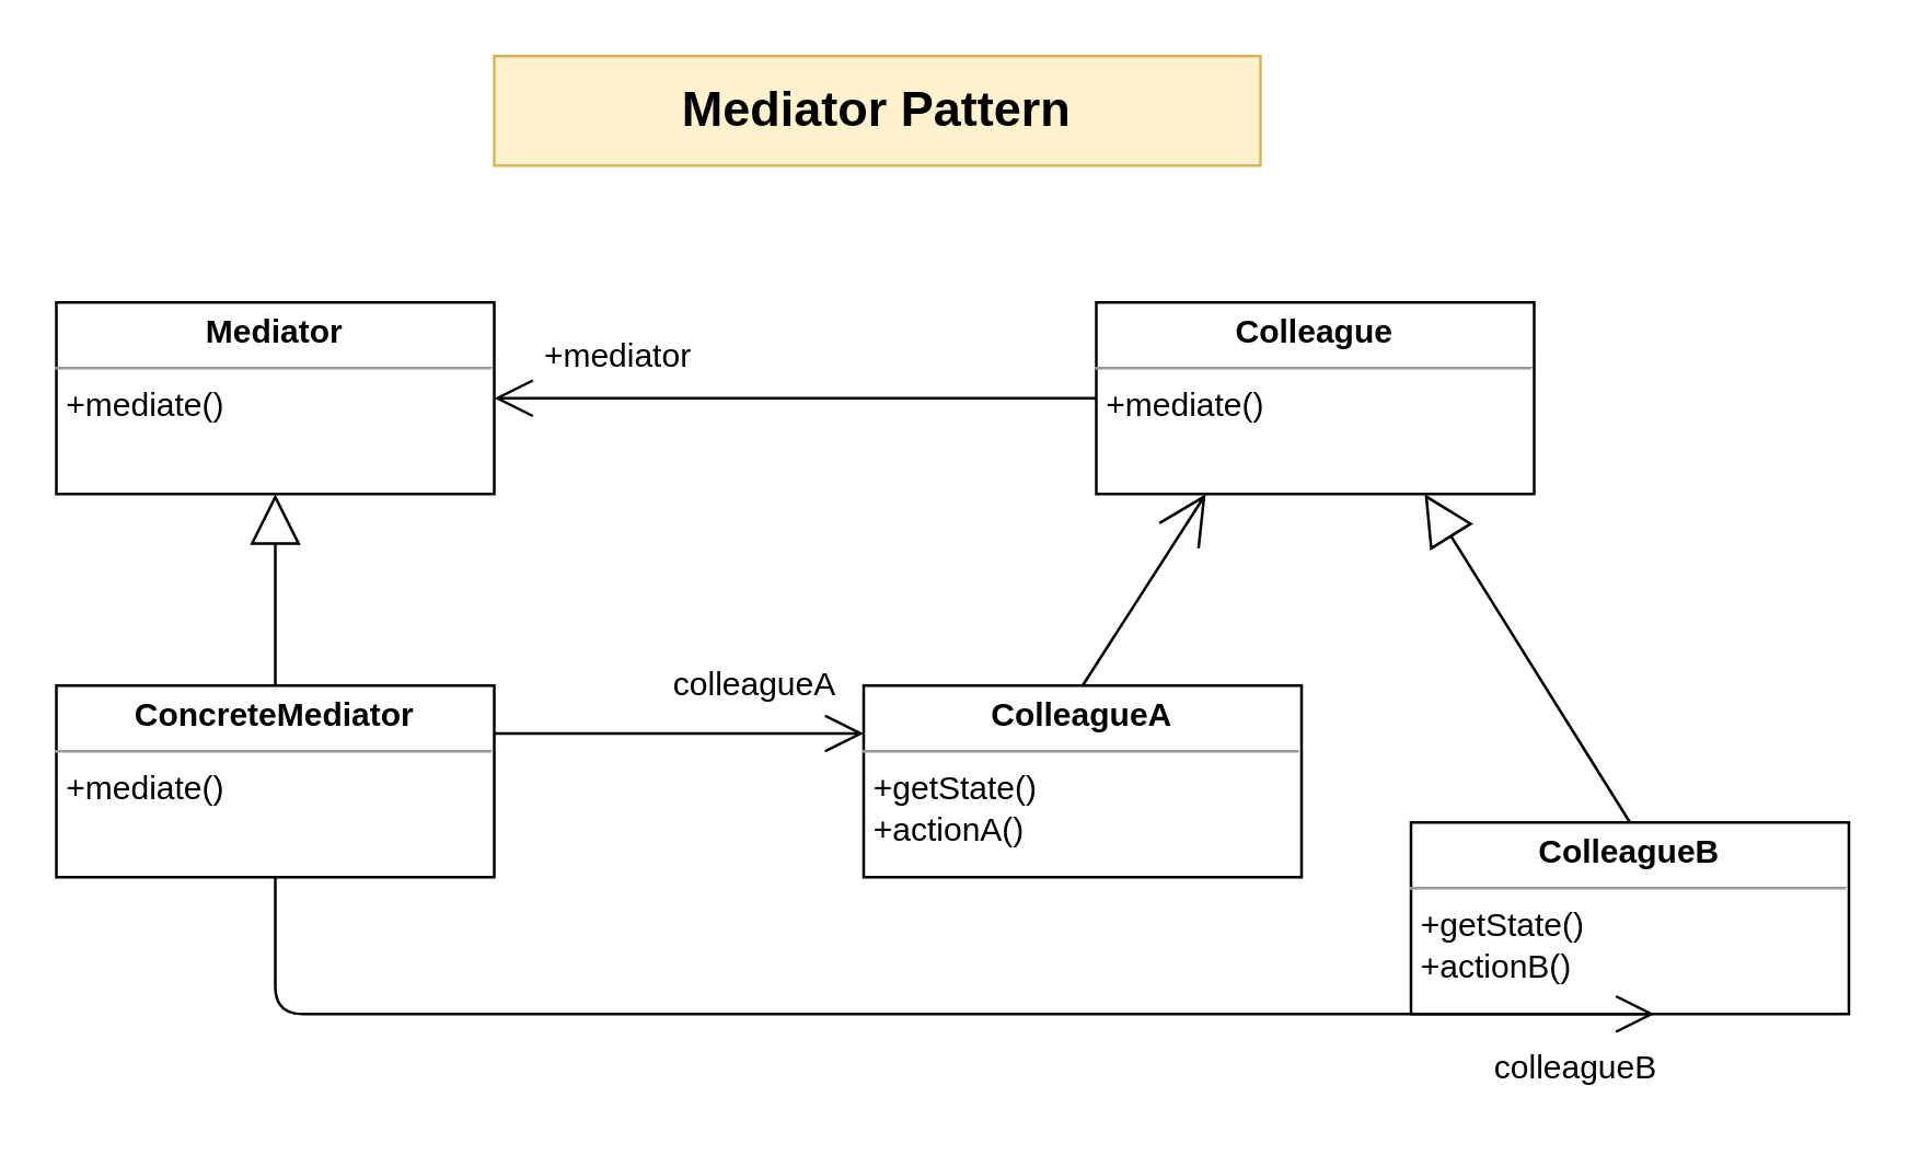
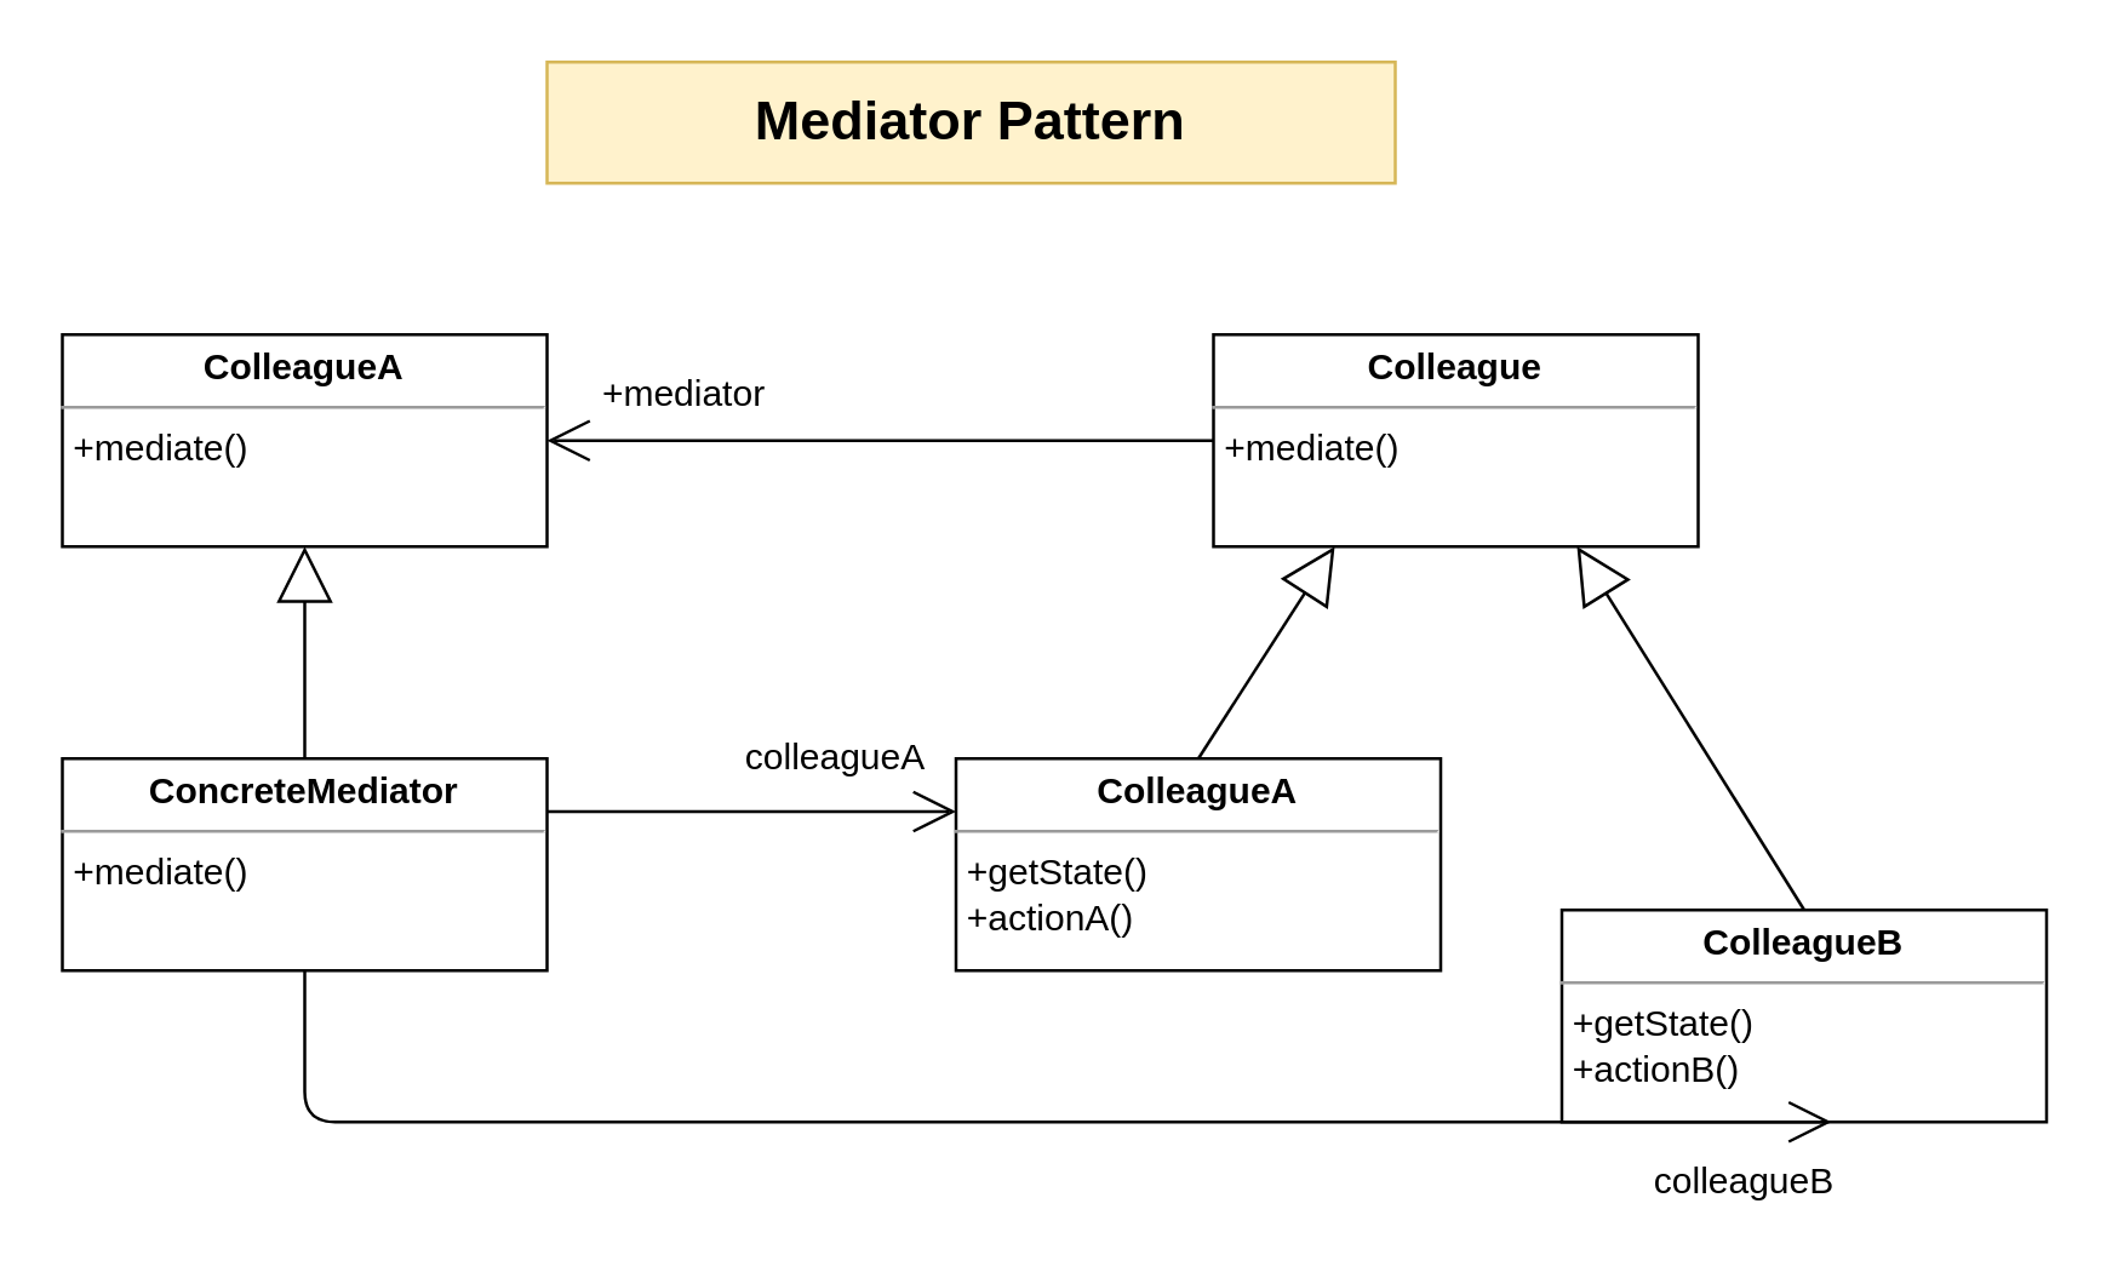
  <mxCell id="0" />
  <mxCell id="1" parent="0" />
  <mxCell id="2" value="Mediator Pattern" style="text;html=1;strokeColor=#d6b656;fillColor=#fff2cc;align=center;verticalAlign=middle;whiteSpace=wrap;rounded=0;fontSize=18;fontStyle=1" vertex="1" parent="1"><mxGeometry x="180" y="20" width="280" height="40" as="geometry" /></mxCell>
- <mxCell id="3" value="&lt;p style=&quot;margin: 0px ; margin-top: 4px ; text-align: center&quot;&gt;&lt;b&gt;Mediator&lt;/b&gt;&lt;/p&gt;&lt;hr size=&quot;1&quot;&gt;&lt;p style=&quot;margin: 0px ; margin-left: 4px&quot;&gt;+mediate()&lt;/p&gt;" style="verticalAlign=top;align=left;overflow=fill;fontSize=12;fontFamily=Helvetica;html=1;" vertex="1" parent="1"><mxGeometry x="20" y="110" width="160" height="70" as="geometry" /></mxCell>
+ <mxCell id="3" value="&lt;p style=&quot;margin: 0px ; margin-top: 4px ; text-align: center&quot;&gt;&lt;b&gt;ColleagueA&lt;/b&gt;&lt;/p&gt;&lt;hr size=&quot;1&quot;&gt;&lt;p style=&quot;margin: 0px ; margin-left: 4px&quot;&gt;+mediate()&lt;/p&gt;" style="verticalAlign=top;align=left;overflow=fill;fontSize=12;fontFamily=Helvetica;html=1;" vertex="1" parent="1"><mxGeometry x="20" y="110" width="160" height="70" as="geometry" /></mxCell>
  <mxCell id="4" value="&lt;p style=&quot;margin: 0px ; margin-top: 4px ; text-align: center&quot;&gt;&lt;b&gt;ConcreteMediator&lt;/b&gt;&lt;/p&gt;&lt;hr size=&quot;1&quot;&gt;&lt;p style=&quot;margin: 0px ; margin-left: 4px&quot;&gt;+mediate()&lt;/p&gt;" style="verticalAlign=top;align=left;overflow=fill;fontSize=12;fontFamily=Helvetica;html=1;" vertex="1" parent="1"><mxGeometry x="20" y="250" width="160" height="70" as="geometry" /></mxCell>
  <mxCell id="5" value="" style="endArrow=block;endSize=16;endFill=0;html=1;elbow=vertical;rounded=0;entryX=0.5;entryY=1;entryDx=0;entryDy=0;exitX=0.5;exitY=0;exitDx=0;exitDy=0;" edge="1" parent="1" source="4" target="3"><mxGeometry width="160" relative="1" as="geometry"><mxPoint x="100" y="240" as="sourcePoint" /><mxPoint x="100" y="230" as="targetPoint" /></mxGeometry></mxCell>
  <mxCell id="6" value="&lt;p style=&quot;margin: 0px ; margin-top: 4px ; text-align: center&quot;&gt;&lt;b&gt;Colleague&lt;/b&gt;&lt;/p&gt;&lt;hr size=&quot;1&quot;&gt;&lt;p style=&quot;margin: 0px ; margin-left: 4px&quot;&gt;+mediate()&lt;/p&gt;" style="verticalAlign=top;align=left;overflow=fill;fontSize=12;fontFamily=Helvetica;html=1;" vertex="1" parent="1"><mxGeometry x="400" y="110" width="160" height="70" as="geometry" /></mxCell>
  <mxCell id="7" value="&lt;p style=&quot;margin: 0px ; margin-top: 4px ; text-align: center&quot;&gt;&lt;b&gt;ColleagueA&lt;/b&gt;&lt;/p&gt;&lt;hr size=&quot;1&quot;&gt;&lt;p style=&quot;margin: 0px ; margin-left: 4px&quot;&gt;+getState()&lt;/p&gt;&lt;p style=&quot;margin: 0px ; margin-left: 4px&quot;&gt;+actionA()&lt;/p&gt;" style="verticalAlign=top;align=left;overflow=fill;fontSize=12;fontFamily=Helvetica;html=1;" vertex="1" parent="1"><mxGeometry x="315" y="250" width="160" height="70" as="geometry" /></mxCell>
  <mxCell id="8" value="&lt;p style=&quot;margin: 0px ; margin-top: 4px ; text-align: center&quot;&gt;&lt;b&gt;ColleagueB&lt;/b&gt;&lt;br&gt;&lt;/p&gt;&lt;hr size=&quot;1&quot;&gt;&lt;p style=&quot;margin: 0px 0px 0px 4px&quot;&gt;+getState()&lt;/p&gt;&lt;p style=&quot;margin: 0px 0px 0px 4px&quot;&gt;+actionB()&lt;/p&gt;" style="verticalAlign=top;align=left;overflow=fill;fontSize=12;fontFamily=Helvetica;html=1;" vertex="1" parent="1"><mxGeometry x="515" y="300" width="160" height="70" as="geometry" /></mxCell>
  <mxCell id="9" value="" style="endArrow=open;endFill=1;endSize=12;html=1;exitX=0;exitY=0.5;exitDx=0;exitDy=0;" edge="1" parent="1" source="6"><mxGeometry width="160" relative="1" as="geometry"><mxPoint x="314" y="180" as="sourcePoint" /><mxPoint x="180" y="145" as="targetPoint" /></mxGeometry></mxCell>
  <mxCell id="10" value="+mediator" style="text;html=1;align=center;verticalAlign=middle;resizable=0;points=[];autosize=1;strokeColor=none;" vertex="1" parent="1"><mxGeometry x="190" y="120" width="70" height="20" as="geometry" /></mxCell>
- <mxCell id="11" value="" style="endArrow=open;endSize=16;endFill=0;html=1;elbow=vertical;rounded=0;entryX=0.25;entryY=1;entryDx=0;entryDy=0;exitX=0.5;exitY=0;exitDx=0;exitDy=0;" edge="1" parent="1" source="7" target="6"><mxGeometry width="160" relative="1" as="geometry"><mxPoint x="430" y="270" as="sourcePoint" /><mxPoint x="430" y="200" as="targetPoint" /></mxGeometry></mxCell>
+ <mxCell id="11" value="" style="endArrow=block;endSize=16;endFill=0;html=1;elbow=vertical;rounded=0;entryX=0.25;entryY=1;entryDx=0;entryDy=0;exitX=0.5;exitY=0;exitDx=0;exitDy=0;" edge="1" parent="1" source="7" target="6"><mxGeometry width="160" relative="1" as="geometry"><mxPoint x="430" y="270" as="sourcePoint" /><mxPoint x="430" y="200" as="targetPoint" /></mxGeometry></mxCell>
  <mxCell id="12" value="" style="endArrow=block;endSize=16;endFill=0;html=1;elbow=vertical;rounded=0;entryX=0.75;entryY=1;entryDx=0;entryDy=0;exitX=0.5;exitY=0;exitDx=0;exitDy=0;" edge="1" parent="1" source="8" target="6"><mxGeometry width="160" relative="1" as="geometry"><mxPoint x="405" y="260" as="sourcePoint" /><mxPoint x="450" y="190" as="targetPoint" /></mxGeometry></mxCell>
  <mxCell id="13" value="" style="endArrow=open;endFill=1;endSize=12;html=1;exitX=1;exitY=0.25;exitDx=0;exitDy=0;entryX=0;entryY=0.25;entryDx=0;entryDy=0;" edge="1" parent="1" source="4" target="7"><mxGeometry width="160" relative="1" as="geometry"><mxPoint x="360" y="270" as="sourcePoint" /><mxPoint x="320" y="270" as="targetPoint" /></mxGeometry></mxCell>
  <mxCell id="14" value="colleagueA" style="text;html=1;align=center;verticalAlign=middle;resizable=0;points=[];autosize=1;strokeColor=none;" vertex="1" parent="1"><mxGeometry x="240" y="240" width="70" height="20" as="geometry" /></mxCell>
  <mxCell id="15" value="" style="endArrow=open;endFill=1;endSize=12;html=1;exitX=0.5;exitY=1;exitDx=0;exitDy=0;entryX=0.556;entryY=1.014;entryDx=0;entryDy=0;entryPerimeter=0;" edge="1" parent="1" source="4" target="8"><mxGeometry width="160" relative="1" as="geometry"><mxPoint x="190" y="277.5" as="sourcePoint" /><mxPoint x="325" y="277.5" as="targetPoint" /><Array as="points"><mxPoint x="100" y="370" /><mxPoint x="604" y="370" /></Array></mxGeometry></mxCell>
  <mxCell id="16" value="colleagueB" style="text;html=1;align=center;verticalAlign=middle;resizable=0;points=[];autosize=1;strokeColor=none;" vertex="1" parent="1"><mxGeometry x="540" y="380" width="70" height="20" as="geometry" /></mxCell>
